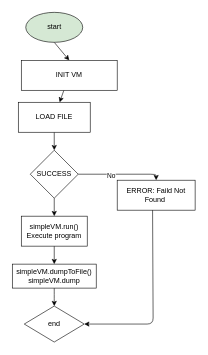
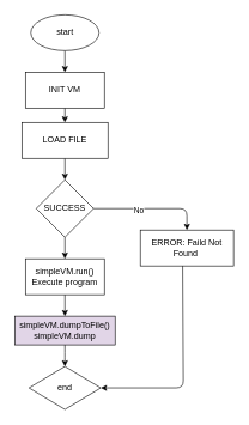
  <mxCell id="0" />
  <mxCell id="1" parent="0" />
  <mxCell id="2" value="" style="edgeStyle=none;html=1;exitX=0.5;exitY=1;exitDx=0;exitDy=0;entryX=0.5;entryY=0;entryDx=0;entryDy=0;" parent="1" source="16" target="4" edge="1"><mxGeometry relative="1" as="geometry"><mxPoint x="90" y="80" as="sourcePoint" /><mxPoint x="90" y="90" as="targetPoint" /></mxGeometry></mxCell>
  <mxCell id="3" value="" style="edgeStyle=none;html=1;" parent="1" source="4" target="6" edge="1"><mxGeometry relative="1" as="geometry" /></mxCell>
- <mxCell id="4" value="INIT VM" style="rounded=0;whiteSpace=wrap;html=1;" parent="1" vertex="1"><mxGeometry x="35" y="100" width="160" height="50" as="geometry" /></mxCell>
+ <mxCell id="4" value="INIT VM" style="rounded=0;whiteSpace=wrap;html=1;" parent="1" vertex="1"><mxGeometry x="35" y="100" width="110" height="50" as="geometry" /></mxCell>
  <mxCell id="5" value="" style="edgeStyle=none;html=1;" parent="1" source="6" target="10" edge="1"><mxGeometry relative="1" as="geometry" /></mxCell>
  <mxCell id="6" value="LOAD FILE" style="rounded=0;whiteSpace=wrap;html=1;" parent="1" vertex="1"><mxGeometry x="30" y="170" width="120" height="50" as="geometry" /></mxCell>
  <mxCell id="7" value="" style="edgeStyle=none;html=1;" parent="1" source="10" target="13" edge="1"><mxGeometry relative="1" as="geometry" /></mxCell>
  <mxCell id="8" style="edgeStyle=none;html=1;entryX=0.5;entryY=0;entryDx=0;entryDy=0;" edge="1" parent="1" source="10" target="18"><mxGeometry relative="1" as="geometry"><Array as="points"><mxPoint x="260" y="290" /></Array></mxGeometry></mxCell>
  <mxCell id="9" value="No" style="edgeLabel;html=1;align=center;verticalAlign=middle;resizable=0;points=[];" vertex="1" connectable="0" parent="8"><mxGeometry x="-0.225" y="-1" relative="1" as="geometry"><mxPoint as="offset" /></mxGeometry></mxCell>
  <mxCell id="10" value="SUCCESS" style="rhombus;whiteSpace=wrap;html=1;" parent="1" vertex="1"><mxGeometry x="50" y="250" width="80" height="80" as="geometry" /></mxCell>
  <mxCell id="11" style="edgeStyle=none;html=1;entryX=1;entryY=0.5;entryDx=0;entryDy=0;exitX=0.454;exitY=0.96;exitDx=0;exitDy=0;exitPerimeter=0;" edge="1" parent="1" source="18" target="17"><mxGeometry relative="1" as="geometry"><mxPoint x="255" y="380" as="sourcePoint" /><mxPoint x="142.5" y="530" as="targetPoint" /><Array as="points"><mxPoint x="255" y="540" /></Array></mxGeometry></mxCell>
  <mxCell id="12" style="edgeStyle=none;html=1;entryX=0.5;entryY=0;entryDx=0;entryDy=0;" parent="1" source="13" target="15" edge="1"><mxGeometry relative="1" as="geometry" /></mxCell>
  <mxCell id="13" value="simpleVM.run()&lt;div&gt;Execute program&lt;/div&gt;" style="rounded=0;whiteSpace=wrap;html=1;" parent="1" vertex="1"><mxGeometry x="35" y="360" width="110" height="50" as="geometry" /></mxCell>
  <mxCell id="14" value="" style="edgeStyle=none;html=1;exitX=0.5;exitY=1;exitDx=0;exitDy=0;exitPerimeter=0;entryX=0.5;entryY=0;entryDx=0;entryDy=0;" parent="1" source="15" target="17" edge="1"><mxGeometry relative="1" as="geometry"><mxPoint x="90" y="510" as="targetPoint" /><Array as="points"><mxPoint x="90" y="490" /></Array></mxGeometry></mxCell>
- <mxCell id="15" value="simpleVM.dumpToFile()&lt;div&gt;simpleVM.dump&lt;/div&gt;" style="rounded=0;whiteSpace=wrap;html=1;" parent="1" vertex="1"><mxGeometry x="20" y="440" width="140" height="40" as="geometry" /></mxCell>
- <mxCell id="16" value="start" style="ellipse;whiteSpace=wrap;html=1;fillColor=#d5e8d4;" vertex="1" parent="1"><mxGeometry x="42.5" y="20" width="95" height="50" as="geometry" /></mxCell>
+ <mxCell id="15" value="simpleVM.dumpToFile()&lt;div&gt;simpleVM.dump&lt;/div&gt;" style="rounded=0;whiteSpace=wrap;html=1;fillColor=#e1d5e7;" parent="1" vertex="1"><mxGeometry x="20" y="440" width="140" height="40" as="geometry" /></mxCell>
+ <mxCell id="16" value="start" style="ellipse;whiteSpace=wrap;html=1;" vertex="1" parent="1"><mxGeometry x="42.5" y="20" width="95" height="50" as="geometry" /></mxCell>
  <mxCell id="17" value="end" style="rhombus;whiteSpace=wrap;html=1;" vertex="1" parent="1"><mxGeometry x="40" y="510" width="100" height="60" as="geometry" /></mxCell>
- <mxCell id="18" value="&lt;span style=&quot;color: rgb(0, 0, 0);&quot;&gt;ERROR: Faild Not Found&amp;nbsp;&lt;/span&gt;" style="rounded=0;whiteSpace=wrap;html=1;" vertex="1" parent="1"><mxGeometry x="195" y="300" width="130" height="50" as="geometry" /></mxCell>
+ <mxCell id="18" value="&lt;span style=&quot;color: rgb(0, 0, 0);&quot;&gt;ERROR: Faild Not Found&amp;nbsp;&lt;/span&gt;" style="rounded=0;whiteSpace=wrap;html=1;" vertex="1" parent="1"><mxGeometry x="195" y="320" width="130" height="50" as="geometry" /></mxCell>
